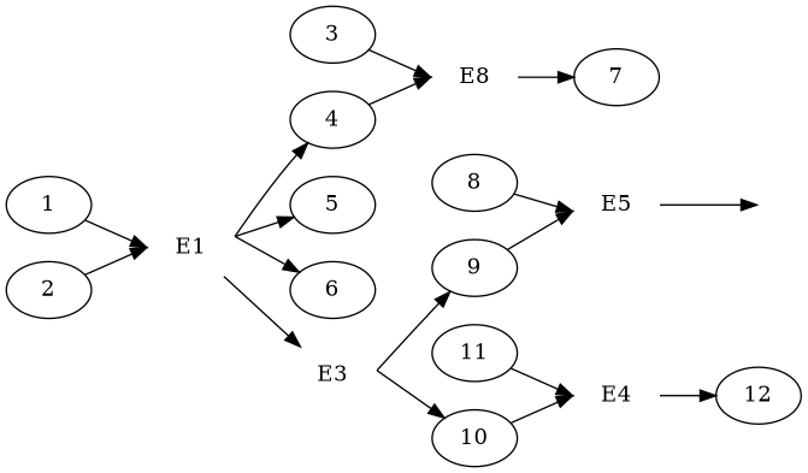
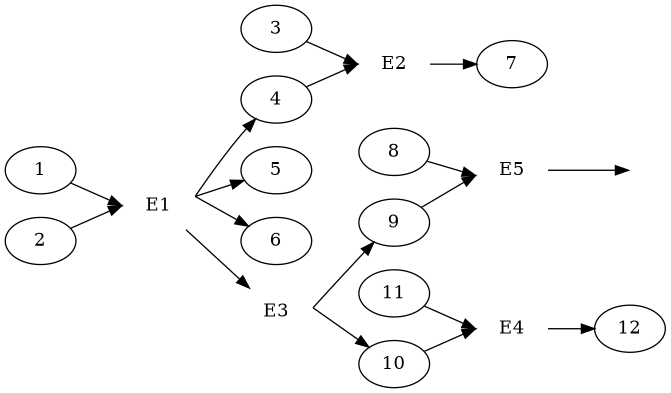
  digraph {
    fontname="DejaVu Serif"
    rankdir=LR
    node [fontname="DejaVu Serif"]
    edge [fontname="DejaVu Serif"]
    n1 [label=E1 shape=plaintext]
    4
    5
    6
    n5 [label=E3 shape=plaintext]
-   n6 [label=E8 shape=plaintext]
+   n6 [label=E2 shape=plaintext]
    7
    n8 [label=E5 shape=plaintext]
    8
    9
    10
    n12 [label=E4 shape=plaintext]
    12
    invis1 [height=0 shape=point style=invis width=0]
    1
    2
    3
    11
    n1 -> 4 [sametail=edgegroup1]
    n1 -> 5 [sametail=edgegroup1]
    n1 -> 6 [sametail=edgegroup1]
    n1 -> n5 [samehead=edgegroup3]
    4 -> n6 [samehead=edgegroup2]
    n5 -> 9 [sametail=edgegroup3]
    n5 -> 10 [sametail=edgegroup3]
    n6 -> 7 [sametail=edgegroup2]
    n8 -> invis1 [sametail=edgegroup5]
    8 -> n8 [samehead=edgegroup5]
    9 -> n8 [samehead=edgegroup5]
    10 -> n12 [samehead=edgegroup4]
    n12 -> 12 [sametail=edgegroup4]
    1 -> n1 [samehead=edgegroup1]
    2 -> n1 [samehead=edgegroup1]
    3 -> n6 [samehead=edgegroup2]
    11 -> n12 [samehead=edgegroup4]
  }
